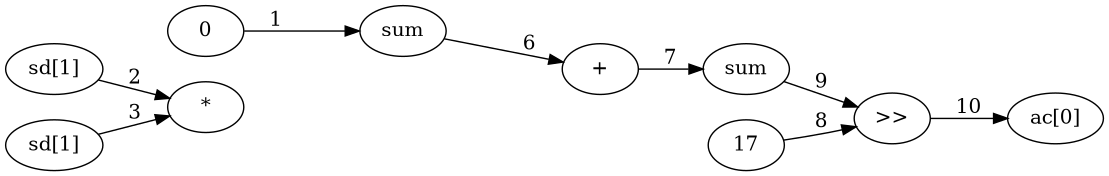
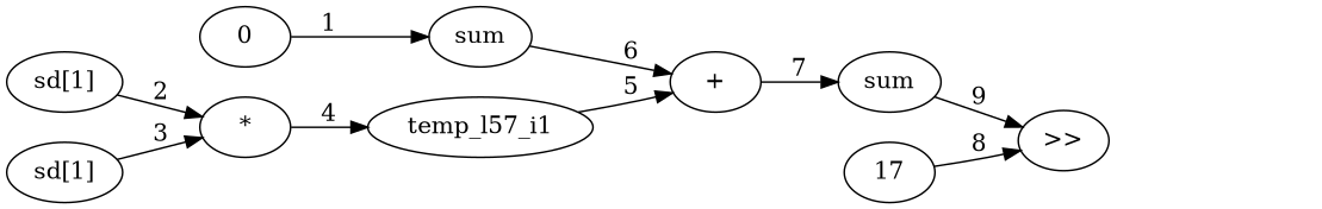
  digraph {
    rankdir=LR
    node [att1=var]
    n1 [att1=const label=0]
    n2 [att2=loc att3=int label=sum]
    n3 [att1=op label="+"]
    n4 [att2=loc att3=int label=sum]
    n5 [att2=inte att3=short label="sd[1]"]
    n6 [att1=op label="*"]
+   n7 [att2=loc att3=short label=temp_l57_i1]
    n8 [att2=inte att3=short label="sd[1]"]
    n9 [att1=op label=">>"]
-   n10 [att2=inte att3=short label="ac[0]"]
    n11 [att1=const label=17]
    n1 -> n2 [label=1 ord=1]
    n2 -> n3 [label=6 ord=6]
    n3 -> n4 [label=7 ord=7]
    n4 -> n9 [label=9 ord=9]
    n5 -> n6 [label=2 ord=2]
+   n6 -> n7 [label=4 ord=4]
+   n7 -> n3 [label=5 ord=5]
    n8 -> n6 [label=3 ord=3]
-   n9 -> n10 [label=10 ord=10]
    n11 -> n9 [label=8 ord=8]
  }
